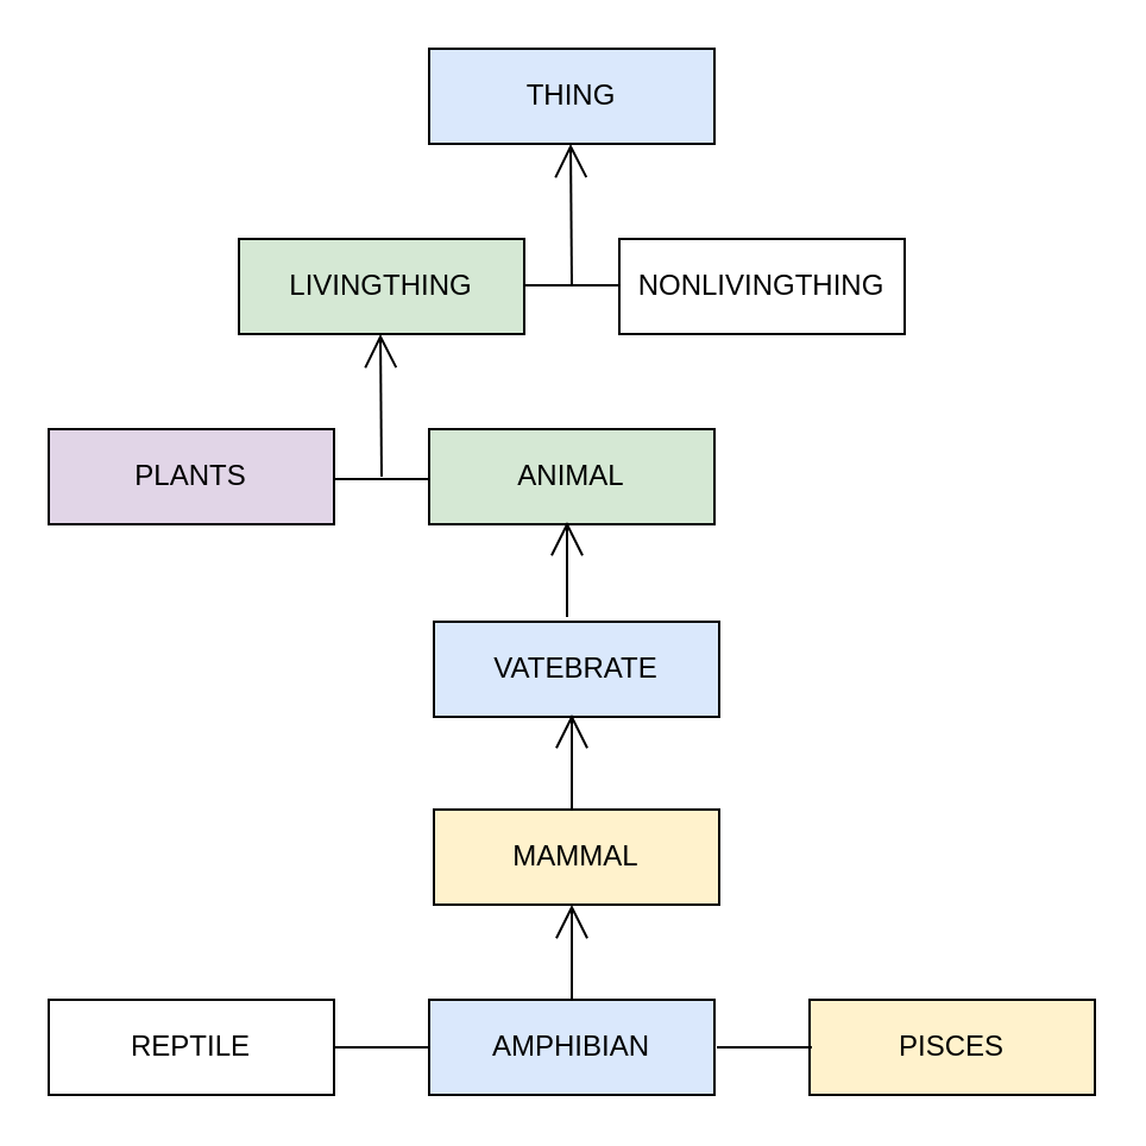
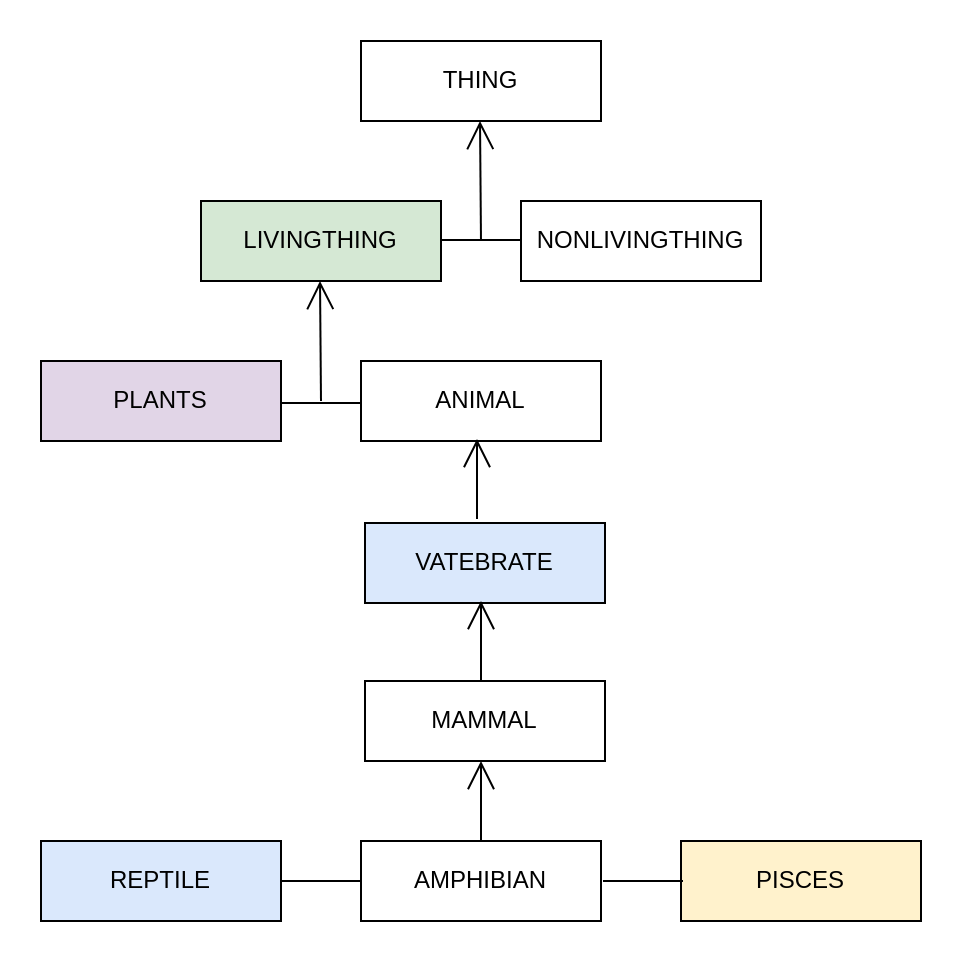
  <mxCell id="0" />
  <mxCell id="1" parent="0" />
- <mxCell id="2" value="THING" style="html=1;whiteSpace=wrap;fillColor=#dae8fc;" vertex="1" parent="1"><mxGeometry x="180" y="20" width="120" height="40" as="geometry" /></mxCell>
+ <mxCell id="2" value="THING" style="html=1;whiteSpace=wrap;" vertex="1" parent="1"><mxGeometry x="180" y="20" width="120" height="40" as="geometry" /></mxCell>
  <mxCell id="3" value="PLANTS" style="html=1;whiteSpace=wrap;fillColor=#e1d5e7;" vertex="1" parent="1"><mxGeometry x="20" y="180" width="120" height="40" as="geometry" /></mxCell>
  <mxCell id="4" value="LIVINGTHING" style="html=1;whiteSpace=wrap;fillColor=#d5e8d4;" vertex="1" parent="1"><mxGeometry x="100" y="100" width="120" height="40" as="geometry" /></mxCell>
  <mxCell id="5" value="NONLIVINGTHING" style="html=1;whiteSpace=wrap;" vertex="1" parent="1"><mxGeometry x="260" y="100" width="120" height="40" as="geometry" /></mxCell>
- <mxCell id="6" value="ANIMAL" style="html=1;whiteSpace=wrap;fillColor=#d5e8d4;" vertex="1" parent="1"><mxGeometry x="180" y="180" width="120" height="40" as="geometry" /></mxCell>
- <mxCell id="7" value="MAMMAL" style="html=1;whiteSpace=wrap;fillColor=#fff2cc;" vertex="1" parent="1"><mxGeometry x="182" y="340" width="120" height="40" as="geometry" /></mxCell>
- <mxCell id="8" value="AMPHIBIAN" style="html=1;whiteSpace=wrap;fillColor=#dae8fc;" vertex="1" parent="1"><mxGeometry x="180" y="420" width="120" height="40" as="geometry" /></mxCell>
+ <mxCell id="6" value="ANIMAL" style="html=1;whiteSpace=wrap;" vertex="1" parent="1"><mxGeometry x="180" y="180" width="120" height="40" as="geometry" /></mxCell>
+ <mxCell id="7" value="MAMMAL" style="html=1;whiteSpace=wrap;" vertex="1" parent="1"><mxGeometry x="182" y="340" width="120" height="40" as="geometry" /></mxCell>
+ <mxCell id="8" value="AMPHIBIAN" style="html=1;whiteSpace=wrap;" vertex="1" parent="1"><mxGeometry x="180" y="420" width="120" height="40" as="geometry" /></mxCell>
  <mxCell id="9" value="VATEBRATE" style="html=1;whiteSpace=wrap;fillColor=#dae8fc;" vertex="1" parent="1"><mxGeometry x="182" y="261" width="120" height="40" as="geometry" /></mxCell>
- <mxCell id="10" value="REPTILE" style="html=1;whiteSpace=wrap;" vertex="1" parent="1"><mxGeometry x="20" y="420" width="120" height="40" as="geometry" /></mxCell>
+ <mxCell id="10" value="REPTILE" style="html=1;whiteSpace=wrap;fillColor=#dae8fc;" vertex="1" parent="1"><mxGeometry x="20" y="420" width="120" height="40" as="geometry" /></mxCell>
  <mxCell id="11" value="PISCES" style="html=1;whiteSpace=wrap;fillColor=#fff2cc;" vertex="1" parent="1"><mxGeometry x="340" y="420" width="120" height="40" as="geometry" /></mxCell>
  <mxCell id="12" value="" style="endArrow=open;endFill=1;endSize=12;html=1;rounded=0;" edge="1" parent="1"><mxGeometry width="160" relative="1" as="geometry"><mxPoint x="240" y="120" as="sourcePoint" /><mxPoint x="239.5" y="60" as="targetPoint" /></mxGeometry></mxCell>
  <mxCell id="13" value="" style="endArrow=none;html=1;edgeStyle=orthogonalEdgeStyle;rounded=0;" edge="1" parent="1"><mxGeometry relative="1" as="geometry"><mxPoint x="220" y="119.5" as="sourcePoint" /><mxPoint x="260" y="119.5" as="targetPoint" /><Array as="points"><mxPoint x="260" y="119.5" /></Array></mxGeometry></mxCell>
  <mxCell id="14" value="" style="endArrow=open;endFill=1;endSize=12;html=1;rounded=0;" edge="1" parent="1"><mxGeometry width="160" relative="1" as="geometry"><mxPoint x="160" y="200" as="sourcePoint" /><mxPoint x="159.5" y="140" as="targetPoint" /></mxGeometry></mxCell>
  <mxCell id="15" value="" style="endArrow=none;html=1;edgeStyle=orthogonalEdgeStyle;rounded=0;" edge="1" parent="1"><mxGeometry relative="1" as="geometry"><mxPoint x="140" y="201" as="sourcePoint" /><mxPoint x="180" y="201" as="targetPoint" /><Array as="points"><mxPoint x="180" y="201" /></Array></mxGeometry></mxCell>
  <mxCell id="16" value="" style="endArrow=open;endFill=1;endSize=12;html=1;rounded=0;" edge="1" parent="1"><mxGeometry width="160" relative="1" as="geometry"><mxPoint x="240" y="340" as="sourcePoint" /><mxPoint x="240" y="300" as="targetPoint" /></mxGeometry></mxCell>
  <mxCell id="17" value="" style="endArrow=open;endFill=1;endSize=12;html=1;rounded=0;" edge="1" parent="1"><mxGeometry width="160" relative="1" as="geometry"><mxPoint x="240" y="420" as="sourcePoint" /><mxPoint x="240" y="380" as="targetPoint" /></mxGeometry></mxCell>
  <mxCell id="18" value="" style="endArrow=open;endFill=1;endSize=12;html=1;rounded=0;" edge="1" parent="1"><mxGeometry width="160" relative="1" as="geometry"><mxPoint x="238" y="259" as="sourcePoint" /><mxPoint x="238" y="219" as="targetPoint" /></mxGeometry></mxCell>
  <mxCell id="19" value="" style="endArrow=none;html=1;edgeStyle=orthogonalEdgeStyle;rounded=0;" edge="1" parent="1"><mxGeometry relative="1" as="geometry"><mxPoint x="140" y="440" as="sourcePoint" /><mxPoint x="180" y="440" as="targetPoint" /><Array as="points"><mxPoint x="180" y="440" /></Array></mxGeometry></mxCell>
  <mxCell id="20" value="" style="endArrow=none;html=1;edgeStyle=orthogonalEdgeStyle;rounded=0;" edge="1" parent="1"><mxGeometry relative="1" as="geometry"><mxPoint x="301" y="440" as="sourcePoint" /><mxPoint x="341" y="440" as="targetPoint" /><Array as="points"><mxPoint x="341" y="440" /></Array></mxGeometry></mxCell>
